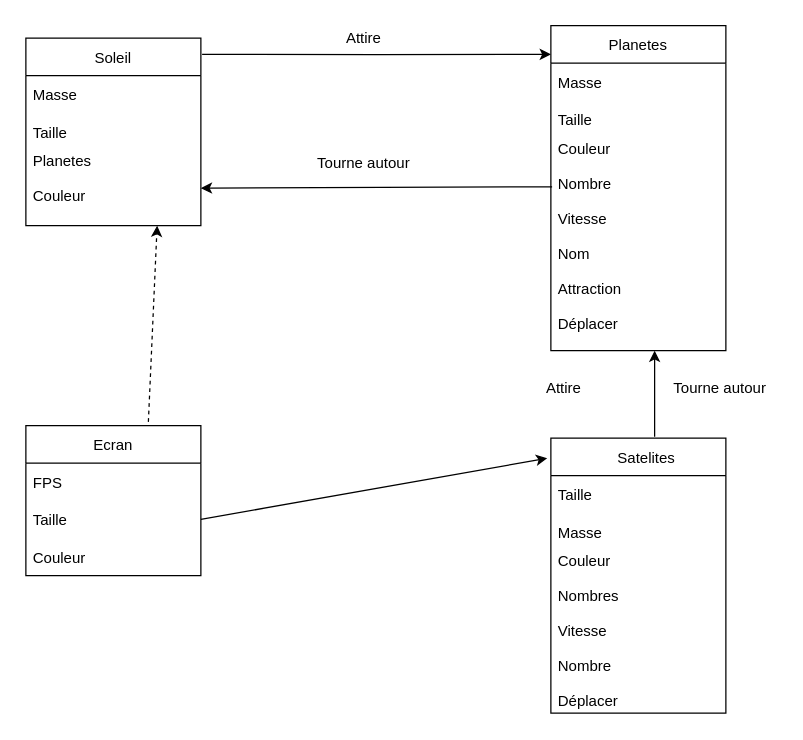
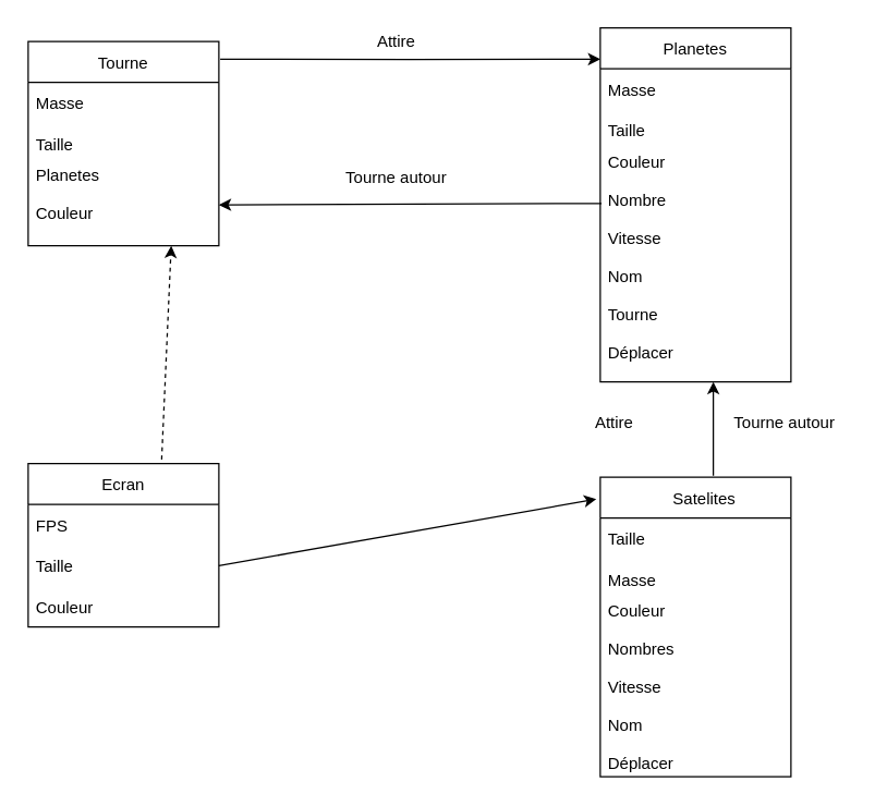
  <mxCell id="0" />
  <mxCell id="1" parent="0" />
- <mxCell id="2" value="Soleil" style="swimlane;fontStyle=0;childLayout=stackLayout;horizontal=1;startSize=30;horizontalStack=0;resizeParent=1;resizeParentMax=0;resizeLast=0;collapsible=1;marginBottom=0;" vertex="1" parent="1"><mxGeometry x="20" y="30" width="140" height="150" as="geometry" /></mxCell>
+ <mxCell id="2" value="Tourne" style="swimlane;fontStyle=0;childLayout=stackLayout;horizontal=1;startSize=30;horizontalStack=0;resizeParent=1;resizeParentMax=0;resizeLast=0;collapsible=1;marginBottom=0;" vertex="1" parent="1"><mxGeometry x="20" y="30" width="140" height="150" as="geometry" /></mxCell>
  <mxCell id="3" value="Masse" style="text;strokeColor=none;fillColor=none;align=left;verticalAlign=middle;spacingLeft=4;spacingRight=4;overflow=hidden;points=[[0,0.5],[1,0.5]];portConstraint=eastwest;rotatable=0;" vertex="1" parent="2"><mxGeometry y="30" width="140" height="30" as="geometry" /></mxCell>
  <mxCell id="4" value="Taille" style="text;strokeColor=none;fillColor=none;align=left;verticalAlign=middle;spacingLeft=4;spacingRight=4;overflow=hidden;points=[[0,0.5],[1,0.5]];portConstraint=eastwest;rotatable=0;" vertex="1" parent="2"><mxGeometry y="60" width="140" height="30" as="geometry" /></mxCell>
  <mxCell id="5" value="Planetes&#10;&#10;Couleur &#10;&#10;" style="text;strokeColor=none;fillColor=none;align=left;verticalAlign=middle;spacingLeft=4;spacingRight=4;overflow=hidden;points=[[0,0.5],[1,0.5]];portConstraint=eastwest;rotatable=0;" vertex="1" parent="2"><mxGeometry y="90" width="140" height="60" as="geometry" /></mxCell>
  <mxCell id="6" value="Planetes" style="swimlane;fontStyle=0;childLayout=stackLayout;horizontal=1;startSize=30;horizontalStack=0;resizeParent=1;resizeParentMax=0;resizeLast=0;collapsible=1;marginBottom=0;" vertex="1" parent="1"><mxGeometry x="440" y="20" width="140" height="260" as="geometry" /></mxCell>
  <mxCell id="7" value="Masse" style="text;strokeColor=none;fillColor=none;align=left;verticalAlign=middle;spacingLeft=4;spacingRight=4;overflow=hidden;points=[[0,0.5],[1,0.5]];portConstraint=eastwest;rotatable=0;" vertex="1" parent="6"><mxGeometry y="30" width="140" height="30" as="geometry" /></mxCell>
  <mxCell id="8" value="Taille" style="text;strokeColor=none;fillColor=none;align=left;verticalAlign=middle;spacingLeft=4;spacingRight=4;overflow=hidden;points=[[0,0.5],[1,0.5]];portConstraint=eastwest;rotatable=0;" vertex="1" parent="6"><mxGeometry y="60" width="140" height="30" as="geometry" /></mxCell>
- <mxCell id="9" value="Couleur&#10;&#10;Nombre&#10;&#10;Vitesse&#10;&#10;Nom&#10;&#10;Attraction&#10;&#10;Déplacer&#10;" style="text;strokeColor=none;fillColor=none;align=left;verticalAlign=middle;spacingLeft=4;spacingRight=4;overflow=hidden;points=[[0,0.5],[1,0.5]];portConstraint=eastwest;rotatable=0;" vertex="1" parent="6"><mxGeometry y="90" width="140" height="170" as="geometry" /></mxCell>
+ <mxCell id="9" value="Couleur&#10;&#10;Nombre&#10;&#10;Vitesse&#10;&#10;Nom&#10;&#10;Tourne&#10;&#10;Déplacer&#10;" style="text;strokeColor=none;fillColor=none;align=left;verticalAlign=middle;spacingLeft=4;spacingRight=4;overflow=hidden;points=[[0,0.5],[1,0.5]];portConstraint=eastwest;rotatable=0;" vertex="1" parent="6"><mxGeometry y="90" width="140" height="170" as="geometry" /></mxCell>
  <mxCell id="10" value="Ecran" style="swimlane;fontStyle=0;childLayout=stackLayout;horizontal=1;startSize=30;horizontalStack=0;resizeParent=1;resizeParentMax=0;resizeLast=0;collapsible=1;marginBottom=0;" vertex="1" parent="1"><mxGeometry x="20" y="340" width="140" height="120" as="geometry" /></mxCell>
  <mxCell id="11" value="FPS" style="text;strokeColor=none;fillColor=none;align=left;verticalAlign=middle;spacingLeft=4;spacingRight=4;overflow=hidden;points=[[0,0.5],[1,0.5]];portConstraint=eastwest;rotatable=0;" vertex="1" parent="10"><mxGeometry y="30" width="140" height="30" as="geometry" /></mxCell>
  <mxCell id="12" value="Taille" style="text;strokeColor=none;fillColor=none;align=left;verticalAlign=middle;spacingLeft=4;spacingRight=4;overflow=hidden;points=[[0,0.5],[1,0.5]];portConstraint=eastwest;rotatable=0;" vertex="1" parent="10"><mxGeometry y="60" width="140" height="30" as="geometry" /></mxCell>
  <mxCell id="13" value="Couleur" style="text;strokeColor=none;fillColor=none;align=left;verticalAlign=middle;spacingLeft=4;spacingRight=4;overflow=hidden;points=[[0,0.5],[1,0.5]];portConstraint=eastwest;rotatable=0;" vertex="1" parent="10"><mxGeometry y="90" width="140" height="30" as="geometry" /></mxCell>
  <mxCell id="14" value="" style="endArrow=classic;html=1;rounded=0;exitX=1.007;exitY=0.087;exitDx=0;exitDy=0;exitPerimeter=0;edgeStyle=orthogonalEdgeStyle;" edge="1" parent="1" source="2"><mxGeometry width="50" height="50" relative="1" as="geometry"><mxPoint x="280" y="240" as="sourcePoint" /><mxPoint x="440" y="43" as="targetPoint" /></mxGeometry></mxCell>
  <mxCell id="15" value="    Satelites" style="swimlane;fontStyle=0;childLayout=stackLayout;horizontal=1;startSize=30;horizontalStack=0;resizeParent=1;resizeParentMax=0;resizeLast=0;collapsible=1;marginBottom=0;" vertex="1" parent="1"><mxGeometry x="440" y="350" width="140" height="220" as="geometry" /></mxCell>
  <mxCell id="16" value="Taille" style="text;strokeColor=none;fillColor=none;align=left;verticalAlign=middle;spacingLeft=4;spacingRight=4;overflow=hidden;points=[[0,0.5],[1,0.5]];portConstraint=eastwest;rotatable=0;" vertex="1" parent="15"><mxGeometry y="30" width="140" height="30" as="geometry" /></mxCell>
  <mxCell id="17" value="Masse" style="text;strokeColor=none;fillColor=none;align=left;verticalAlign=middle;spacingLeft=4;spacingRight=4;overflow=hidden;points=[[0,0.5],[1,0.5]];portConstraint=eastwest;rotatable=0;" vertex="1" parent="15"><mxGeometry y="60" width="140" height="30" as="geometry" /></mxCell>
- <mxCell id="18" value="Couleur&#10;&#10;Nombres&#10;&#10;Vitesse&#10;&#10;Nombre&#10;&#10;Déplacer&#10;&#10;" style="text;strokeColor=none;fillColor=none;align=left;verticalAlign=middle;spacingLeft=4;spacingRight=4;overflow=hidden;points=[[0,0.5],[1,0.5]];portConstraint=eastwest;rotatable=0;" vertex="1" parent="15"><mxGeometry y="90" width="140" height="130" as="geometry" /></mxCell>
+ <mxCell id="18" value="Couleur&#10;&#10;Nombres&#10;&#10;Vitesse&#10;&#10;Nom&#10;&#10;Déplacer&#10;&#10;" style="text;strokeColor=none;fillColor=none;align=left;verticalAlign=middle;spacingLeft=4;spacingRight=4;overflow=hidden;points=[[0,0.5],[1,0.5]];portConstraint=eastwest;rotatable=0;" vertex="1" parent="15"><mxGeometry y="90" width="140" height="130" as="geometry" /></mxCell>
  <mxCell id="19" value="Attire" style="text;html=1;align=center;verticalAlign=middle;resizable=0;points=[];autosize=1;strokeColor=none;fillColor=none;" vertex="1" parent="1"><mxGeometry x="270" y="20" width="40" height="20" as="geometry" /></mxCell>
  <mxCell id="20" value="Attire" style="text;html=1;align=center;verticalAlign=middle;resizable=0;points=[];autosize=1;strokeColor=none;fillColor=none;" vertex="1" parent="1"><mxGeometry x="430" y="300" width="40" height="20" as="geometry" /></mxCell>
  <mxCell id="21" value="Tourne autour" style="text;html=1;align=center;verticalAlign=middle;resizable=0;points=[];autosize=1;strokeColor=none;fillColor=none;" vertex="1" parent="1"><mxGeometry x="245" y="120" width="90" height="20" as="geometry" /></mxCell>
  <mxCell id="22" value="" style="endArrow=classic;html=1;rounded=0;entryX=1;entryY=0.5;entryDx=0;entryDy=0;exitX=0.007;exitY=0.229;exitDx=0;exitDy=0;exitPerimeter=0;" edge="1" parent="1" source="9" target="5"><mxGeometry width="50" height="50" relative="1" as="geometry"><mxPoint x="280" y="300" as="sourcePoint" /><mxPoint x="330" y="250" as="targetPoint" /></mxGeometry></mxCell>
  <mxCell id="23" value="" style="endArrow=classic;html=1;rounded=0;exitX=0.593;exitY=-0.005;exitDx=0;exitDy=0;exitPerimeter=0;" edge="1" parent="1" source="15"><mxGeometry width="50" height="50" relative="1" as="geometry"><mxPoint x="280" y="300" as="sourcePoint" /><mxPoint x="523" y="280" as="targetPoint" /></mxGeometry></mxCell>
  <mxCell id="24" value="Tourne autour" style="text;html=1;align=center;verticalAlign=middle;resizable=0;points=[];autosize=1;strokeColor=none;fillColor=none;" vertex="1" parent="1"><mxGeometry x="530" y="300" width="90" height="20" as="geometry" /></mxCell>
  <mxCell id="25" value="" style="endArrow=classic;html=1;rounded=0;entryX=0.75;entryY=1;entryDx=0;entryDy=0;exitX=0.7;exitY=-0.025;exitDx=0;exitDy=0;exitPerimeter=0;dashed=1;" edge="1" parent="1" source="10" target="2"><mxGeometry width="50" height="50" relative="1" as="geometry"><mxPoint x="172.94" y="370.04" as="sourcePoint" /><mxPoint x="445.94" y="237.98" as="targetPoint" /></mxGeometry></mxCell>
  <mxCell id="26" value="" style="endArrow=classic;html=1;rounded=0;entryX=-0.021;entryY=0.073;entryDx=0;entryDy=0;exitX=1;exitY=0.5;exitDx=0;exitDy=0;entryPerimeter=0;" edge="1" parent="1" source="12" target="15"><mxGeometry width="50" height="50" relative="1" as="geometry"><mxPoint x="128" y="347" as="sourcePoint" /><mxPoint x="135" y="190" as="targetPoint" /></mxGeometry></mxCell>
